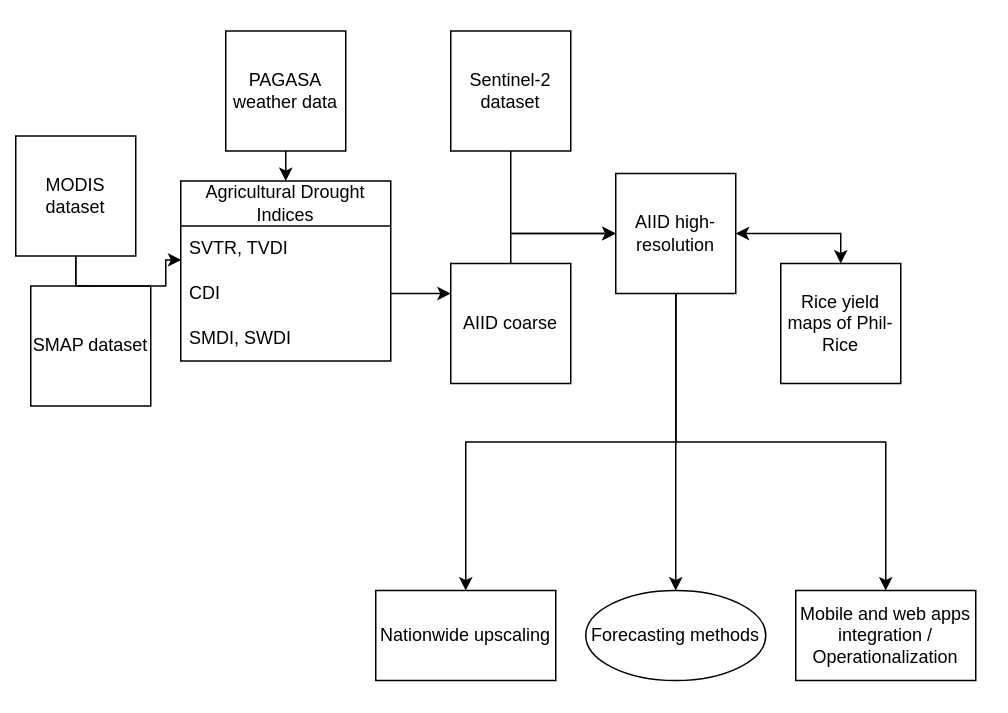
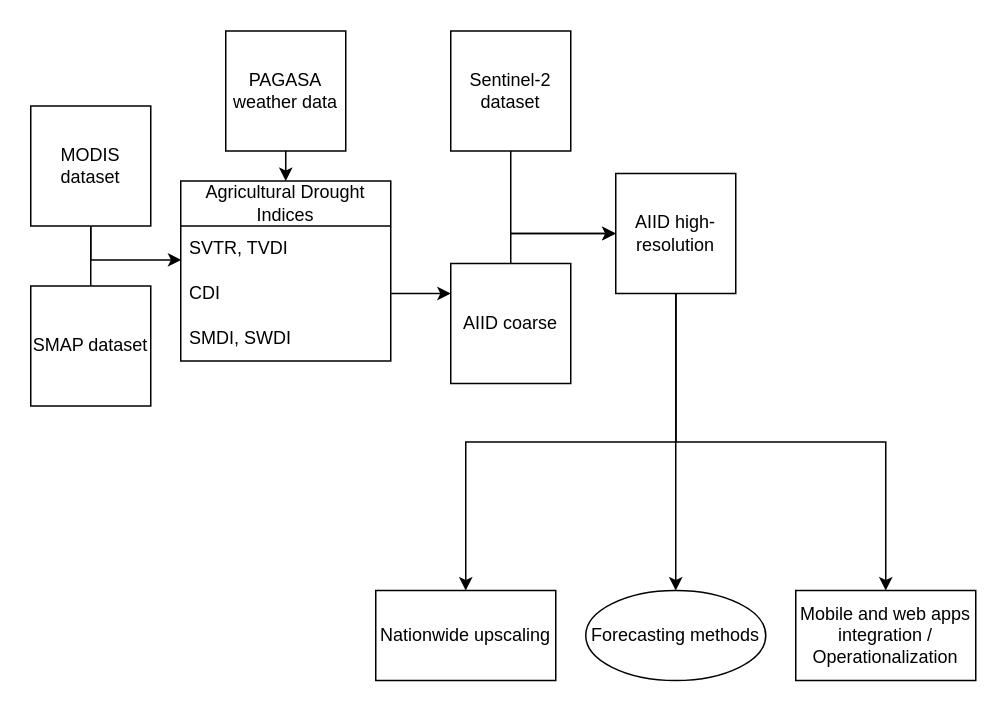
  <mxCell id="0" />
  <mxCell id="1" parent="0" />
  <mxCell id="2" value="Agricultural Drought Indices" style="swimlane;fontStyle=0;childLayout=stackLayout;horizontal=1;startSize=30;horizontalStack=0;resizeParent=1;resizeParentMax=0;resizeLast=0;collapsible=1;marginBottom=0;whiteSpace=wrap;html=1;" vertex="1" parent="1"><mxGeometry x="120" y="120" width="140" height="120" as="geometry" /></mxCell>
  <mxCell id="3" value="SVTR, TVDI" style="text;strokeColor=none;fillColor=none;align=left;verticalAlign=middle;spacingLeft=4;spacingRight=4;overflow=hidden;points=[[0,0.5],[1,0.5]];portConstraint=eastwest;rotatable=0;whiteSpace=wrap;html=1;" vertex="1" parent="2"><mxGeometry y="30" width="140" height="30" as="geometry" /></mxCell>
  <mxCell id="4" value="CDI" style="text;strokeColor=none;fillColor=none;align=left;verticalAlign=middle;spacingLeft=4;spacingRight=4;overflow=hidden;points=[[0,0.5],[1,0.5]];portConstraint=eastwest;rotatable=0;whiteSpace=wrap;html=1;" vertex="1" parent="2"><mxGeometry y="60" width="140" height="30" as="geometry" /></mxCell>
  <mxCell id="5" value="SMDI, SWDI" style="text;strokeColor=none;fillColor=none;align=left;verticalAlign=middle;spacingLeft=4;spacingRight=4;overflow=hidden;points=[[0,0.5],[1,0.5]];portConstraint=eastwest;rotatable=0;whiteSpace=wrap;html=1;" vertex="1" parent="2"><mxGeometry y="90" width="140" height="30" as="geometry" /></mxCell>
  <mxCell id="6" style="edgeStyle=orthogonalEdgeStyle;rounded=0;orthogonalLoop=1;jettySize=auto;html=1;exitX=0.5;exitY=0;exitDx=0;exitDy=0;entryX=0;entryY=0.5;entryDx=0;entryDy=0;" edge="1" parent="1" source="7" target="20"><mxGeometry relative="1" as="geometry" /></mxCell>
  <mxCell id="7" value="AIID coarse" style="whiteSpace=wrap;html=1;aspect=fixed;" vertex="1" parent="1"><mxGeometry x="300" y="175" width="80" height="80" as="geometry" /></mxCell>
  <mxCell id="8" style="edgeStyle=orthogonalEdgeStyle;rounded=0;orthogonalLoop=1;jettySize=auto;html=1;exitX=0.5;exitY=1;exitDx=0;exitDy=0;entryX=0;entryY=0.5;entryDx=0;entryDy=0;" edge="1" parent="1" source="9" target="20"><mxGeometry relative="1" as="geometry" /></mxCell>
  <mxCell id="9" value="Sentinel-2 dataset" style="whiteSpace=wrap;html=1;aspect=fixed;" vertex="1" parent="1"><mxGeometry x="300" y="20" width="80" height="80" as="geometry" /></mxCell>
  <mxCell id="10" style="edgeStyle=orthogonalEdgeStyle;rounded=0;orthogonalLoop=1;jettySize=auto;html=1;exitX=0.5;exitY=1;exitDx=0;exitDy=0;entryX=0.5;entryY=0;entryDx=0;entryDy=0;" edge="1" parent="1" source="11" target="2"><mxGeometry relative="1" as="geometry" /></mxCell>
  <mxCell id="11" value="PAGASA weather data" style="whiteSpace=wrap;html=1;aspect=fixed;" vertex="1" parent="1"><mxGeometry x="150" y="20" width="80" height="80" as="geometry" /></mxCell>
- <mxCell id="12" value="MODIS dataset" style="whiteSpace=wrap;html=1;aspect=fixed;" vertex="1" parent="1"><mxGeometry x="10" y="90" width="80" height="80" as="geometry" /></mxCell>
+ <mxCell id="12" value="MODIS dataset" style="whiteSpace=wrap;html=1;aspect=fixed;" vertex="1" parent="1"><mxGeometry y="70" width="80" height="80" as="geometry" x="20" /></mxCell>
  <mxCell id="13" style="edgeStyle=orthogonalEdgeStyle;rounded=0;orthogonalLoop=1;jettySize=auto;html=1;exitX=0.5;exitY=0;exitDx=0;exitDy=0;entryX=0.5;entryY=1;entryDx=0;entryDy=0;endArrow=none;endFill=0;" edge="1" parent="1" source="14" target="12"><mxGeometry relative="1" as="geometry" /></mxCell>
  <mxCell id="14" value="SMAP dataset" style="whiteSpace=wrap;html=1;aspect=fixed;" vertex="1" parent="1"><mxGeometry y="190" width="80" height="80" as="geometry" x="20" /></mxCell>
- <mxCell id="15" style="edgeStyle=orthogonalEdgeStyle;rounded=0;orthogonalLoop=1;jettySize=auto;html=1;exitX=0.5;exitY=0;exitDx=0;exitDy=0;entryX=1;entryY=0.5;entryDx=0;entryDy=0;startArrow=classic;startFill=1;" edge="1" parent="1" source="16" target="20"><mxGeometry relative="1" as="geometry" /></mxCell>
- <mxCell id="16" value="Rice yield maps of Phil-Rice" style="whiteSpace=wrap;html=1;aspect=fixed;" vertex="1" parent="1"><mxGeometry x="520" y="175" width="80" height="80" as="geometry" /></mxCell>
  <mxCell id="17" style="edgeStyle=orthogonalEdgeStyle;rounded=0;orthogonalLoop=1;jettySize=auto;html=1;exitX=0.5;exitY=1;exitDx=0;exitDy=0;entryX=0.5;entryY=0;entryDx=0;entryDy=0;" edge="1" parent="1" source="20" target="23"><mxGeometry relative="1" as="geometry" /></mxCell>
  <mxCell id="18" style="edgeStyle=orthogonalEdgeStyle;rounded=0;orthogonalLoop=1;jettySize=auto;html=1;exitX=0.5;exitY=1;exitDx=0;exitDy=0;entryX=0.5;entryY=0;entryDx=0;entryDy=0;" edge="1" parent="1" source="20" target="25"><mxGeometry relative="1" as="geometry" /></mxCell>
  <mxCell id="19" style="edgeStyle=orthogonalEdgeStyle;rounded=0;orthogonalLoop=1;jettySize=auto;html=1;exitX=0.5;exitY=1;exitDx=0;exitDy=0;entryX=0.5;entryY=0;entryDx=0;entryDy=0;" edge="1" parent="1" source="20" target="24"><mxGeometry relative="1" as="geometry" /></mxCell>
  <mxCell id="20" value="AIID high-resolution" style="whiteSpace=wrap;html=1;aspect=fixed;" vertex="1" parent="1"><mxGeometry x="410" y="115" width="80" height="80" as="geometry" /></mxCell>
  <mxCell id="21" style="edgeStyle=orthogonalEdgeStyle;rounded=0;orthogonalLoop=1;jettySize=auto;html=1;exitX=0.5;exitY=1;exitDx=0;exitDy=0;entryX=0.003;entryY=0.753;entryDx=0;entryDy=0;entryPerimeter=0;" edge="1" parent="1" source="12" target="3"><mxGeometry relative="1" as="geometry" /></mxCell>
  <mxCell id="22" style="edgeStyle=orthogonalEdgeStyle;rounded=0;orthogonalLoop=1;jettySize=auto;html=1;exitX=1;exitY=0.5;exitDx=0;exitDy=0;entryX=0;entryY=0.25;entryDx=0;entryDy=0;" edge="1" parent="1" source="4" target="7"><mxGeometry relative="1" as="geometry" /></mxCell>
  <mxCell id="23" value="Forecasting methods" style="ellipse;whiteSpace=wrap;html=1;" vertex="1" parent="1"><mxGeometry x="390" y="393" width="120" height="60" as="geometry" /></mxCell>
  <mxCell id="24" value="Mobile and web apps integration / Operationalization" style="rounded=0;whiteSpace=wrap;html=1;" vertex="1" parent="1"><mxGeometry x="530" y="393" width="120" height="60" as="geometry" /></mxCell>
  <mxCell id="25" value="Nationwide upscaling" style="rounded=0;whiteSpace=wrap;html=1;" vertex="1" parent="1"><mxGeometry x="250" y="393" width="120" height="60" as="geometry" /></mxCell>
